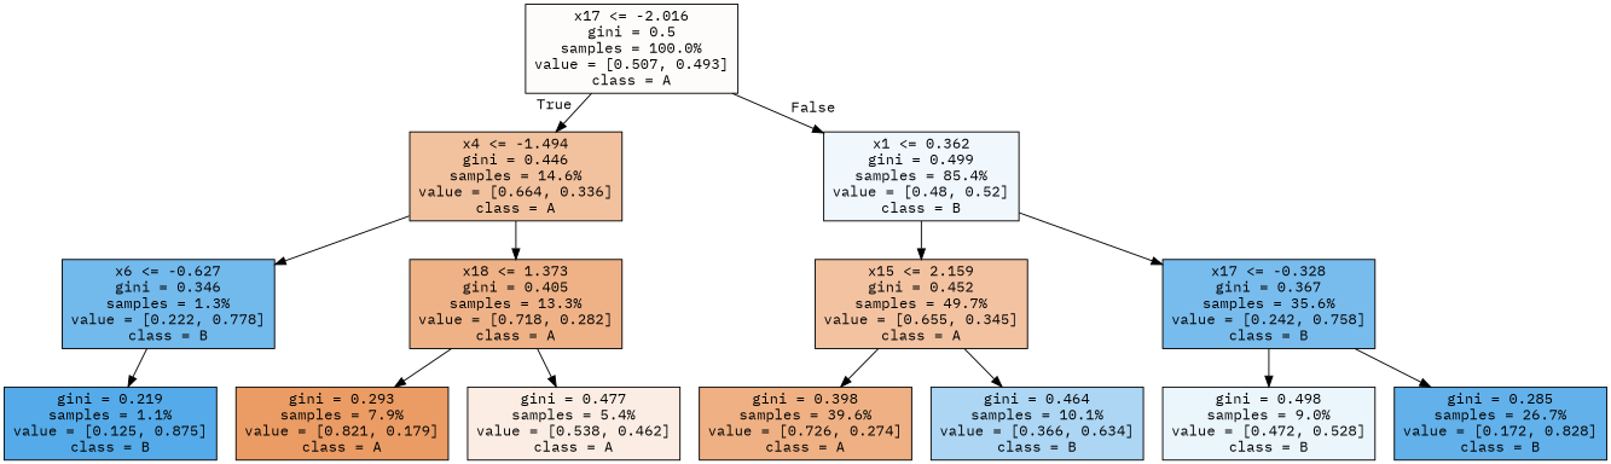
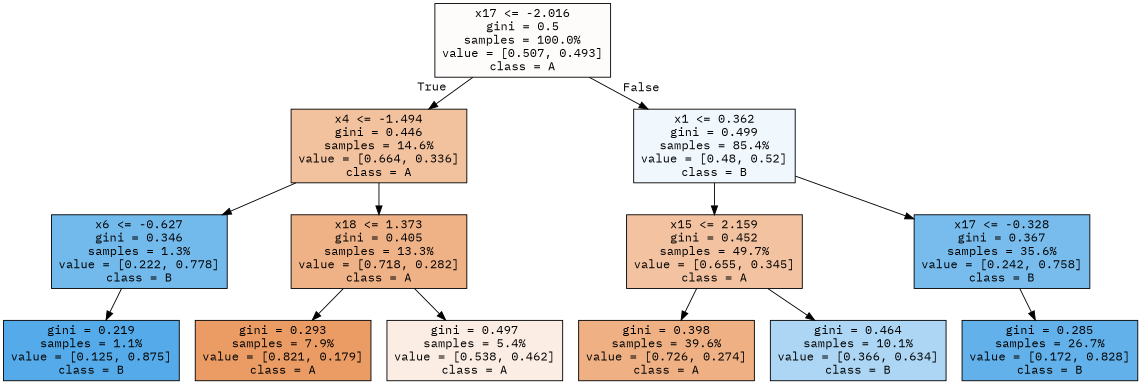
  digraph {
    fontname="IBM Plex Mono"
    node [color=black fontname="IBM Plex Mono" shape=box style=filled]
    edge [fontname="IBM Plex Mono"]
    n1 [fillcolor="#fefcfa" label="x17 <= -2.016\ngini = 0.5\nsamples = 100.0%\nvalue = [0.507, 0.493]\nclass = A"]
    n2 [fillcolor="#f2c19d" label="x4 <= -1.494\ngini = 0.446\nsamples = 14.6%\nvalue = [0.664, 0.336]\nclass = A"]
    n3 [fillcolor="#f0f7fd" label="x1 <= 0.362\ngini = 0.499\nsamples = 85.4%\nvalue = [0.48, 0.52]\nclass = B"]
    n4 [fillcolor="#72b9ec" label="x6 <= -0.627\ngini = 0.346\nsamples = 1.3%\nvalue = [0.222, 0.778]\nclass = B"]
    n5 [fillcolor="#efb287" label="x18 <= 1.373\ngini = 0.405\nsamples = 13.3%\nvalue = [0.718, 0.282]\nclass = A"]
    n6 [fillcolor="#f3c3a1" label="x15 <= 2.159\ngini = 0.452\nsamples = 49.7%\nvalue = [0.655, 0.345]\nclass = A"]
    n7 [fillcolor="#78bced" label="x17 <= -0.328\ngini = 0.367\nsamples = 35.6%\nvalue = [0.242, 0.758]\nclass = B"]
    n8 [fillcolor="#55abe9" label="gini = 0.219\nsamples = 1.1%\nvalue = [0.125, 0.875]\nclass = B"]
    n9 [fillcolor="#eb9c64" label="gini = 0.293\nsamples = 7.9%\nvalue = [0.821, 0.179]\nclass = A"]
-   n10 [fillcolor="#fbede3" label="gini = 0.477\nsamples = 5.4%\nvalue = [0.538, 0.462]\nclass = A"]
+   n10 [fillcolor="#fbede3" label="gini = 0.497\nsamples = 5.4%\nvalue = [0.538, 0.462]\nclass = A"]
    n11 [fillcolor="#efb184" label="gini = 0.398\nsamples = 39.6%\nvalue = [0.726, 0.274]\nclass = A"]
    n12 [fillcolor="#acd6f4" label="gini = 0.464\nsamples = 10.1%\nvalue = [0.366, 0.634]\nclass = B"]
-   n13 [fillcolor="#eaf5fc" label="gini = 0.498\nsamples = 9.0%\nvalue = [0.472, 0.528]\nclass = B"]
    n14 [fillcolor="#62b1ea" label="gini = 0.285\nsamples = 26.7%\nvalue = [0.172, 0.828]\nclass = B"]
    n1 -> n2 [headlabel=True labelangle=45 labeldistance=2.5]
    n1 -> n3 [headlabel=False labelangle=-45 labeldistance=2.5]
    n2 -> n4
    n2 -> n5
    n3 -> n6
    n3 -> n7
    n4 -> n8
    n5 -> n9
    n5 -> n10
    n6 -> n11
    n6 -> n12
-   n7 -> n13
    n7 -> n14
  }
